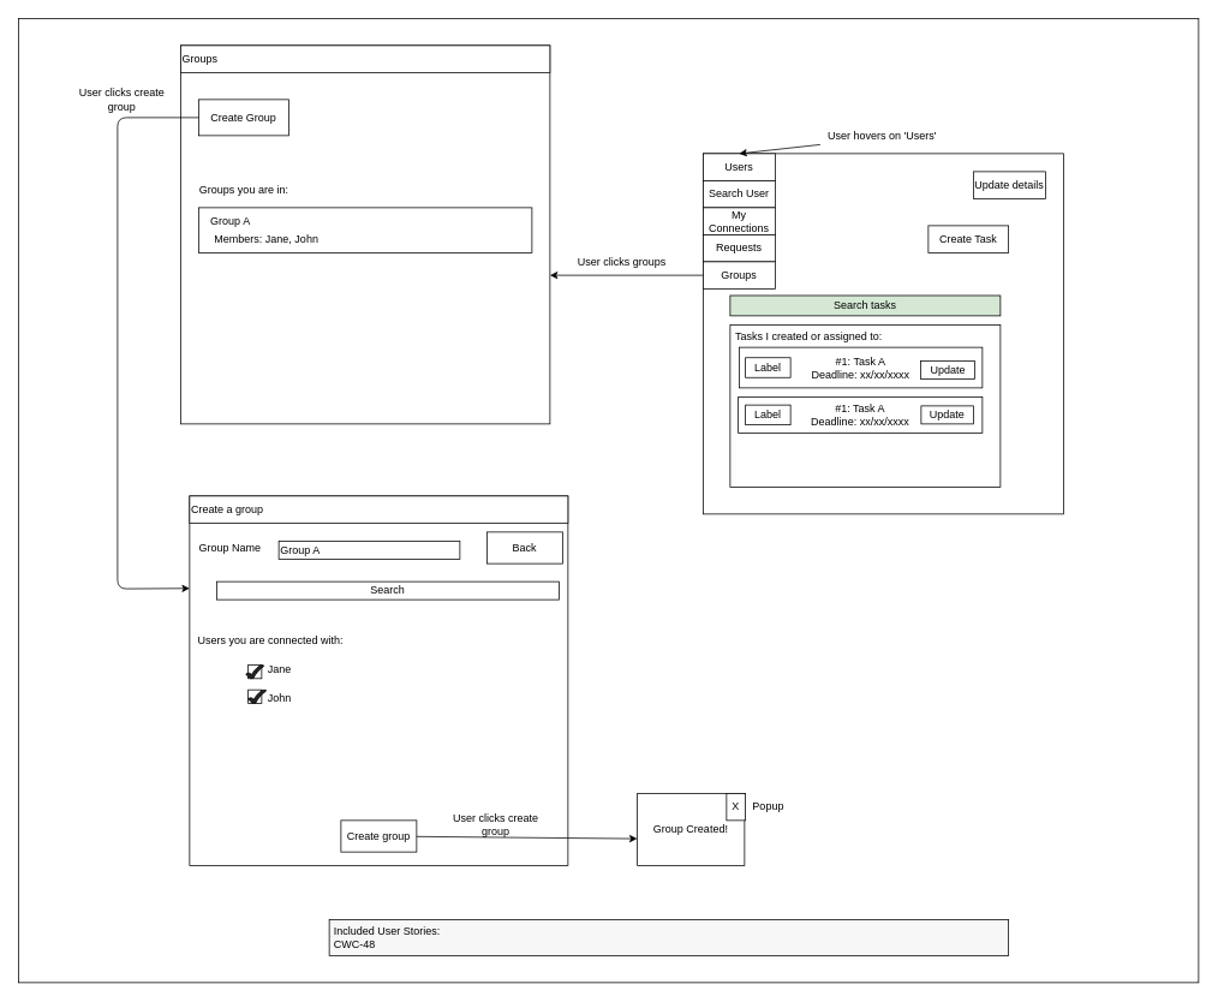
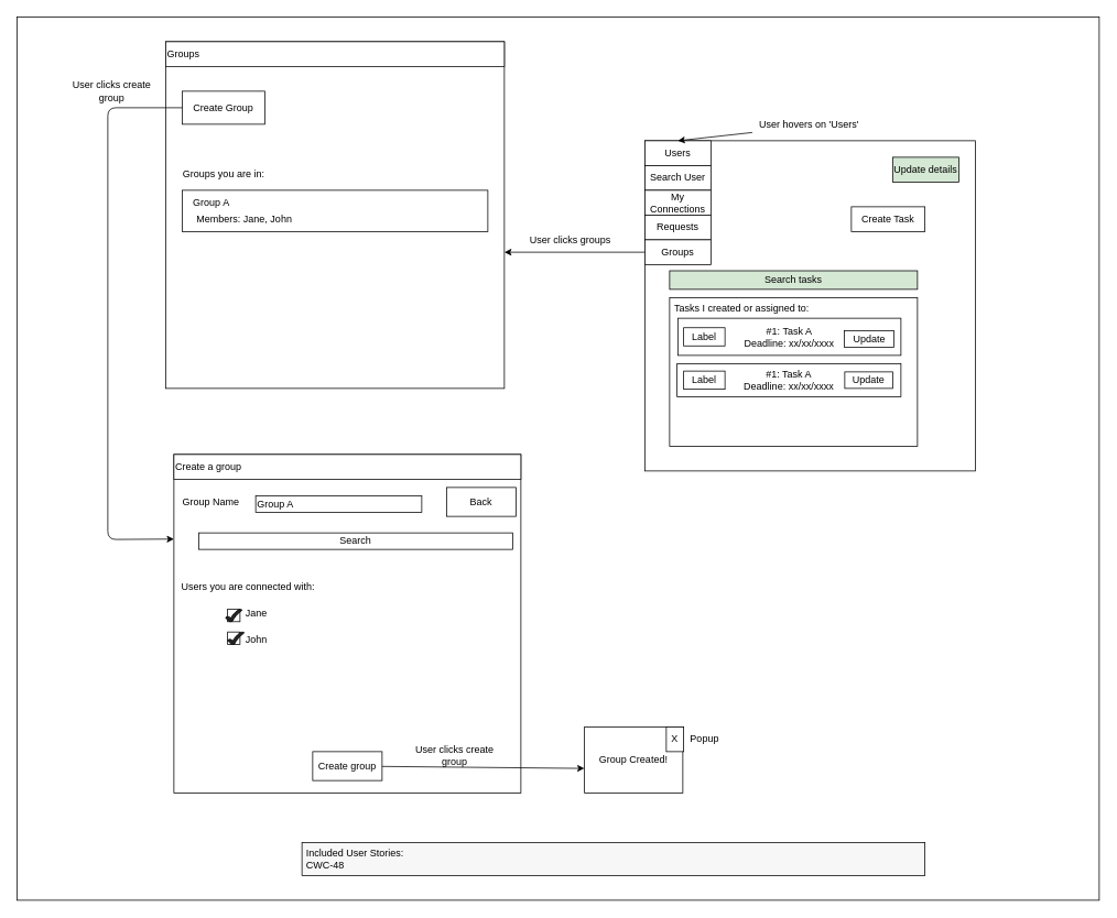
  <mxCell id="0" />
  <mxCell id="1" parent="0" />
  <mxCell id="2" value="" style="rounded=0;whiteSpace=wrap;html=1;" parent="1" vertex="1"><mxGeometry x="20" y="20" width="1310" height="1070" as="geometry" /></mxCell>
  <mxCell id="3" value="" style="whiteSpace=wrap;html=1;aspect=fixed;" parent="1" vertex="1"><mxGeometry x="780" y="170" width="400" height="400" as="geometry" /></mxCell>
  <mxCell id="4" value="Users" style="rounded=0;whiteSpace=wrap;html=1;" parent="1" vertex="1"><mxGeometry x="780" y="170" width="80" height="30" as="geometry" /></mxCell>
- <mxCell id="5" value="Update details" style="rounded=0;whiteSpace=wrap;html=1;" parent="1" vertex="1"><mxGeometry x="1080" y="190" width="80" height="30" as="geometry" /></mxCell>
+ <mxCell id="5" value="Update details" style="rounded=0;whiteSpace=wrap;html=1;fillColor=#d5e8d4;" parent="1" vertex="1"><mxGeometry x="1080" y="190" width="80" height="30" as="geometry" /></mxCell>
  <mxCell id="6" value="Search tasks" style="rounded=0;whiteSpace=wrap;html=1;fillColor=#d5e8d4;" parent="1" vertex="1"><mxGeometry x="810" y="327.5" width="300" height="22.5" as="geometry" /></mxCell>
  <mxCell id="7" value="" style="rounded=0;whiteSpace=wrap;html=1;" parent="1" vertex="1"><mxGeometry x="810" y="360" width="300" height="180" as="geometry" /></mxCell>
  <mxCell id="8" value="Create Task" style="rounded=0;whiteSpace=wrap;html=1;" parent="1" vertex="1"><mxGeometry x="1030" y="250" width="89" height="30" as="geometry" /></mxCell>
  <mxCell id="9" value="Tasks I created or assigned to:" style="text;html=1;strokeColor=none;fillColor=none;align=center;verticalAlign=middle;whiteSpace=wrap;rounded=0;" parent="1" vertex="1"><mxGeometry x="805" y="360" width="185" height="25" as="geometry" /></mxCell>
  <mxCell id="10" value="#1: Task A&lt;br&gt;Deadline: xx/xx/xxxx" style="rounded=0;whiteSpace=wrap;html=1;fillColor=#FFFFFF;" parent="1" vertex="1"><mxGeometry x="820" y="385" width="270" height="45" as="geometry" /></mxCell>
  <mxCell id="11" value="Update" style="rounded=0;whiteSpace=wrap;html=1;fillColor=#FFFFFF;" parent="1" vertex="1"><mxGeometry x="1021.5" y="400" width="60" height="20" as="geometry" /></mxCell>
  <mxCell id="12" value="#1: Task A&lt;br&gt;Deadline: xx/xx/xxxx" style="rounded=0;whiteSpace=wrap;html=1;fillColor=#FFFFFF;" parent="1" vertex="1"><mxGeometry x="819" y="440" width="271" height="40" as="geometry" /></mxCell>
  <mxCell id="13" value="Update" style="rounded=0;whiteSpace=wrap;html=1;fillColor=#FFFFFF;" parent="1" vertex="1"><mxGeometry x="1022" y="450" width="58" height="20" as="geometry" /></mxCell>
  <mxCell id="14" value="Search User" style="rounded=0;whiteSpace=wrap;html=1;" parent="1" vertex="1"><mxGeometry x="780" y="200" width="80" height="30" as="geometry" /></mxCell>
  <mxCell id="15" value="My Connections" style="rounded=0;whiteSpace=wrap;html=1;" parent="1" vertex="1"><mxGeometry x="780" y="230" width="80" height="30" as="geometry" /></mxCell>
  <mxCell id="16" value="" style="endArrow=classic;html=1;entryX=0.5;entryY=0;entryDx=0;entryDy=0;" parent="1" target="4" edge="1"><mxGeometry width="50" height="50" relative="1" as="geometry"><mxPoint x="910" y="160" as="sourcePoint" /><mxPoint x="960" y="110" as="targetPoint" /></mxGeometry></mxCell>
  <mxCell id="17" value="User hovers on 'Users'&amp;nbsp;" style="text;html=1;align=center;verticalAlign=middle;resizable=0;points=[];autosize=1;strokeColor=none;" parent="1" vertex="1"><mxGeometry x="910" y="140" width="140" height="20" as="geometry" /></mxCell>
  <mxCell id="18" value="Requests" style="rounded=0;whiteSpace=wrap;html=1;" parent="1" vertex="1"><mxGeometry x="780" y="260" width="80" height="30" as="geometry" /></mxCell>
  <mxCell id="19" value="Label" style="rounded=0;whiteSpace=wrap;html=1;fillColor=#FFFFFF;" parent="1" vertex="1"><mxGeometry x="827" y="396.5" width="50" height="22" as="geometry" /></mxCell>
  <mxCell id="20" value="Label" style="rounded=0;whiteSpace=wrap;html=1;fillColor=#FFFFFF;" parent="1" vertex="1"><mxGeometry x="827" y="449" width="50" height="22" as="geometry" /></mxCell>
  <mxCell id="21" value="&amp;nbsp;Included User Stories:&lt;br&gt;&amp;nbsp;CWC-48" style="rounded=0;whiteSpace=wrap;html=1;fillColor=#F7F7F7;align=left;" parent="1" vertex="1"><mxGeometry x="365" y="1020" width="754" height="40" as="geometry" /></mxCell>
  <mxCell id="22" value="Groups" style="rounded=0;whiteSpace=wrap;html=1;" parent="1" vertex="1"><mxGeometry x="780" y="290" width="80" height="30" as="geometry" /></mxCell>
  <mxCell id="23" value="" style="endArrow=classic;html=1;exitX=0;exitY=0.5;exitDx=0;exitDy=0;" parent="1" source="22" edge="1"><mxGeometry width="50" height="50" relative="1" as="geometry"><mxPoint x="680" y="330" as="sourcePoint" /><mxPoint x="610" y="305" as="targetPoint" /></mxGeometry></mxCell>
  <mxCell id="24" value="" style="rounded=0;whiteSpace=wrap;html=1;" parent="1" vertex="1"><mxGeometry x="210" y="550" width="420" height="410" as="geometry" /></mxCell>
  <mxCell id="25" value="User clicks groups" style="text;html=1;strokeColor=none;fillColor=none;align=center;verticalAlign=middle;whiteSpace=wrap;rounded=0;" parent="1" vertex="1"><mxGeometry x="630" y="280" width="120" height="20" as="geometry" /></mxCell>
  <mxCell id="26" value="Create a group" style="rounded=0;whiteSpace=wrap;html=1;align=left;" parent="1" vertex="1"><mxGeometry x="210" y="550" width="420" height="30" as="geometry" /></mxCell>
  <mxCell id="27" value="Group Name" style="text;html=1;strokeColor=none;fillColor=none;align=center;verticalAlign=middle;whiteSpace=wrap;rounded=0;" parent="1" vertex="1"><mxGeometry x="170" y="605" width="170" height="5" as="geometry" /></mxCell>
  <mxCell id="28" value="Search" style="rounded=0;whiteSpace=wrap;html=1;" parent="1" vertex="1"><mxGeometry x="240" y="645" width="380" height="20" as="geometry" /></mxCell>
  <mxCell id="29" value="Create group" style="rounded=0;whiteSpace=wrap;html=1;fillColor=#FFFFFF;" parent="1" vertex="1"><mxGeometry x="378" y="910" width="84" height="35" as="geometry" /></mxCell>
  <mxCell id="30" value="Back" style="rounded=0;whiteSpace=wrap;html=1;fillColor=#FFFFFF;" parent="1" vertex="1"><mxGeometry x="540" y="590" width="84" height="35" as="geometry" /></mxCell>
  <mxCell id="31" value="Group A" style="rounded=0;whiteSpace=wrap;html=1;align=left;" parent="1" vertex="1"><mxGeometry x="309" y="600" width="201" height="20" as="geometry" /></mxCell>
  <mxCell id="32" value="" style="whiteSpace=wrap;html=1;aspect=fixed;" parent="1" vertex="1"><mxGeometry x="275" y="737.57" width="15" height="15" as="geometry" /></mxCell>
  <mxCell id="33" value="Jane" style="text;html=1;strokeColor=none;fillColor=none;align=center;verticalAlign=middle;whiteSpace=wrap;rounded=0;" parent="1" vertex="1"><mxGeometry x="290" y="732.57" width="40" height="20" as="geometry" /></mxCell>
  <mxCell id="34" value="" style="verticalLabelPosition=bottom;verticalAlign=top;html=1;shape=mxgraph.basic.tick;fontFamily=Helvetica;fontSize=12;fontColor=#000000;align=center;strokeColor=#000000;fillColor=#242424;" parent="1" vertex="1"><mxGeometry x="272.5" y="737.57" width="20" height="15" as="geometry" /></mxCell>
  <mxCell id="35" value="" style="whiteSpace=wrap;html=1;aspect=fixed;" parent="1" vertex="1"><mxGeometry x="275" y="765.07" width="15" height="15" as="geometry" /></mxCell>
  <mxCell id="36" value="" style="verticalLabelPosition=bottom;verticalAlign=top;html=1;shape=mxgraph.basic.tick;fontFamily=Helvetica;fontSize=12;fontColor=#000000;align=center;strokeColor=#000000;fillColor=#242424;" parent="1" vertex="1"><mxGeometry x="275" y="765.07" width="20" height="15" as="geometry" /></mxCell>
  <mxCell id="37" value="John" style="text;html=1;strokeColor=none;fillColor=none;align=center;verticalAlign=middle;whiteSpace=wrap;rounded=0;" parent="1" vertex="1"><mxGeometry x="290" y="765.07" width="40" height="20" as="geometry" /></mxCell>
  <mxCell id="38" style="edgeStyle=orthogonalEdgeStyle;rounded=0;orthogonalLoop=1;jettySize=auto;html=1;exitX=0.5;exitY=1;exitDx=0;exitDy=0;" parent="1" source="37" target="37" edge="1"><mxGeometry relative="1" as="geometry" /></mxCell>
  <mxCell id="39" value="Users you are connected with:" style="text;html=1;strokeColor=none;fillColor=none;align=center;verticalAlign=middle;whiteSpace=wrap;rounded=0;" parent="1" vertex="1"><mxGeometry x="215" y="700" width="170" height="20" as="geometry" /></mxCell>
  <mxCell id="40" value="" style="rounded=0;whiteSpace=wrap;html=1;" parent="1" vertex="1"><mxGeometry x="200" y="50" width="410" height="420" as="geometry" /></mxCell>
  <mxCell id="41" value="Groups" style="rounded=0;whiteSpace=wrap;html=1;align=left;" parent="1" vertex="1"><mxGeometry x="200" y="50" width="410" height="30" as="geometry" /></mxCell>
  <mxCell id="42" value="Create Group" style="rounded=0;whiteSpace=wrap;html=1;" parent="1" vertex="1"><mxGeometry x="220" y="110" width="100" height="40" as="geometry" /></mxCell>
  <mxCell id="43" value="" style="endArrow=classic;html=1;exitX=0;exitY=0.5;exitDx=0;exitDy=0;entryX=0;entryY=0.25;entryDx=0;entryDy=0;" parent="1" source="42" target="24" edge="1"><mxGeometry width="50" height="50" relative="1" as="geometry"><mxPoint x="150" y="320" as="sourcePoint" /><mxPoint x="200" y="270" as="targetPoint" /><Array as="points"><mxPoint x="130" y="130" /><mxPoint x="130" y="653" /></Array></mxGeometry></mxCell>
  <mxCell id="44" value="User clicks create group" style="text;html=1;strokeColor=none;fillColor=none;align=center;verticalAlign=middle;whiteSpace=wrap;rounded=0;" parent="1" vertex="1"><mxGeometry x="80" y="100" width="110" height="20" as="geometry" /></mxCell>
  <mxCell id="45" value="Groups you are in:" style="text;html=1;strokeColor=none;fillColor=none;align=center;verticalAlign=middle;whiteSpace=wrap;rounded=0;" parent="1" vertex="1"><mxGeometry x="186.5" y="200" width="167" height="20" as="geometry" /></mxCell>
  <mxCell id="46" value="" style="rounded=0;whiteSpace=wrap;html=1;" parent="1" vertex="1"><mxGeometry x="220" y="230" width="370" height="50" as="geometry" /></mxCell>
  <mxCell id="47" value="Group A" style="text;html=1;strokeColor=none;fillColor=none;align=center;verticalAlign=middle;whiteSpace=wrap;rounded=0;" parent="1" vertex="1"><mxGeometry x="212.5" y="235" width="85" height="20" as="geometry" /></mxCell>
  <mxCell id="48" value="Members: Jane, John" style="text;html=1;strokeColor=none;fillColor=none;align=center;verticalAlign=middle;whiteSpace=wrap;rounded=0;" parent="1" vertex="1"><mxGeometry x="213" y="255" width="165" height="20" as="geometry" /></mxCell>
  <mxCell id="49" value="Group Created!" style="rounded=0;whiteSpace=wrap;html=1;fillColor=#FFFFFF;" parent="1" vertex="1"><mxGeometry x="707" y="880" width="119" height="80" as="geometry" /></mxCell>
  <mxCell id="50" value="X" style="rounded=0;whiteSpace=wrap;html=1;" parent="1" vertex="1"><mxGeometry x="806" y="880" width="21" height="30" as="geometry" /></mxCell>
  <mxCell id="51" value="Popup" style="text;html=1;align=center;verticalAlign=middle;resizable=0;points=[];autosize=1;strokeColor=none;" parent="1" vertex="1"><mxGeometry x="827" y="885" width="50" height="20" as="geometry" /></mxCell>
  <mxCell id="52" value="" style="endArrow=classic;html=1;entryX=-0.002;entryY=0.629;entryDx=0;entryDy=0;entryPerimeter=0;" parent="1" source="29" target="49" edge="1"><mxGeometry width="50" height="50" relative="1" as="geometry"><mxPoint x="530" y="950" as="sourcePoint" /><mxPoint x="580" y="900" as="targetPoint" /></mxGeometry></mxCell>
  <mxCell id="53" value="User clicks create group" style="text;html=1;strokeColor=none;fillColor=none;align=center;verticalAlign=middle;whiteSpace=wrap;rounded=0;" parent="1" vertex="1"><mxGeometry x="490" y="905" width="120" height="20" as="geometry" /></mxCell>
